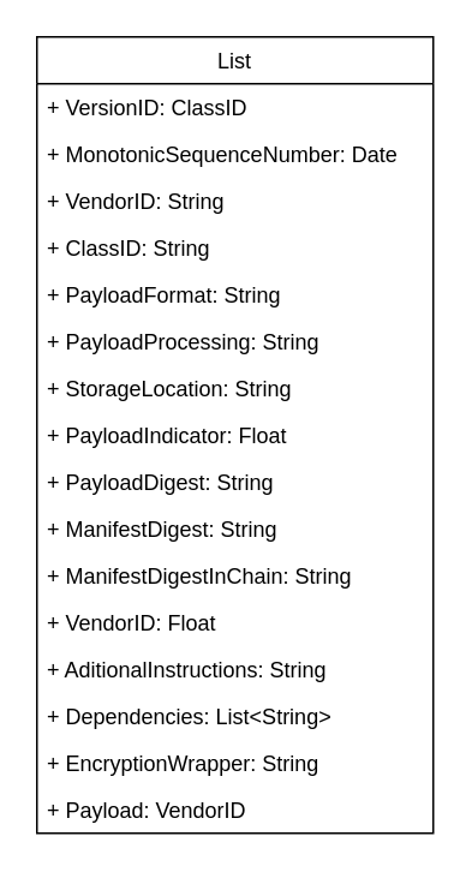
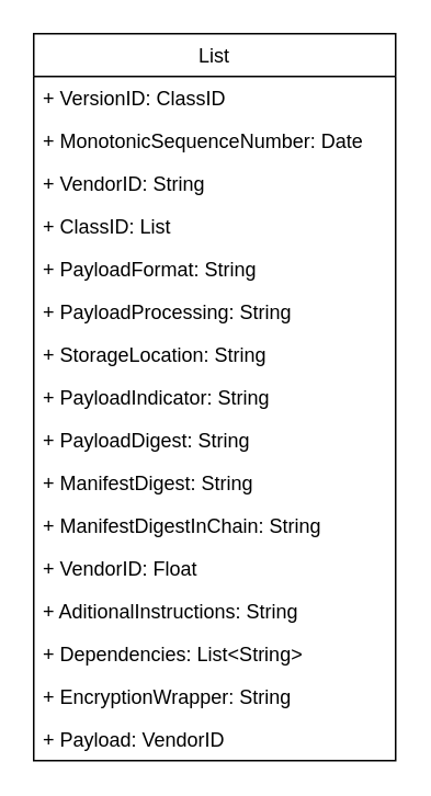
  <mxCell id="0" />
  <mxCell id="1" parent="0" />
  <mxCell id="2" value="List" style="swimlane;fontStyle=0;childLayout=stackLayout;horizontal=1;startSize=26;fillColor=none;horizontalStack=0;resizeParent=1;resizeParentMax=0;resizeLast=0;collapsible=1;marginBottom=0;" vertex="1" parent="1"><mxGeometry x="20" y="20" width="220" height="442" as="geometry" /></mxCell>
  <mxCell id="3" value="+ VersionID: ClassID" style="text;strokeColor=none;fillColor=none;align=left;verticalAlign=top;spacingLeft=4;spacingRight=4;overflow=hidden;rotatable=0;points=[[0,0.5],[1,0.5]];portConstraint=eastwest;" vertex="1" parent="2"><mxGeometry y="26" width="220" height="26" as="geometry" /></mxCell>
  <mxCell id="4" value="+ MonotonicSequenceNumber: Date" style="text;strokeColor=none;fillColor=none;align=left;verticalAlign=top;spacingLeft=4;spacingRight=4;overflow=hidden;rotatable=0;points=[[0,0.5],[1,0.5]];portConstraint=eastwest;" vertex="1" parent="2"><mxGeometry y="52" width="220" height="26" as="geometry" /></mxCell>
  <mxCell id="5" value="+ VendorID: String" style="text;strokeColor=none;fillColor=none;align=left;verticalAlign=top;spacingLeft=4;spacingRight=4;overflow=hidden;rotatable=0;points=[[0,0.5],[1,0.5]];portConstraint=eastwest;" vertex="1" parent="2"><mxGeometry y="78" width="220" height="26" as="geometry" /></mxCell>
- <mxCell id="6" value="+ ClassID: String" style="text;strokeColor=none;fillColor=none;align=left;verticalAlign=top;spacingLeft=4;spacingRight=4;overflow=hidden;rotatable=0;points=[[0,0.5],[1,0.5]];portConstraint=eastwest;" vertex="1" parent="2"><mxGeometry y="104" width="220" height="26" as="geometry" /></mxCell>
+ <mxCell id="6" value="+ ClassID: List" style="text;strokeColor=none;fillColor=none;align=left;verticalAlign=top;spacingLeft=4;spacingRight=4;overflow=hidden;rotatable=0;points=[[0,0.5],[1,0.5]];portConstraint=eastwest;" vertex="1" parent="2"><mxGeometry y="104" width="220" height="26" as="geometry" /></mxCell>
  <mxCell id="7" value="+ PayloadFormat: String" style="text;strokeColor=none;fillColor=none;align=left;verticalAlign=top;spacingLeft=4;spacingRight=4;overflow=hidden;rotatable=0;points=[[0,0.5],[1,0.5]];portConstraint=eastwest;" vertex="1" parent="2"><mxGeometry y="130" width="220" height="26" as="geometry" /></mxCell>
  <mxCell id="8" value="+ PayloadProcessing: String" style="text;strokeColor=none;fillColor=none;align=left;verticalAlign=top;spacingLeft=4;spacingRight=4;overflow=hidden;rotatable=0;points=[[0,0.5],[1,0.5]];portConstraint=eastwest;" vertex="1" parent="2"><mxGeometry y="156" width="220" height="26" as="geometry" /></mxCell>
  <mxCell id="9" value="+ StorageLocation: String" style="text;strokeColor=none;fillColor=none;align=left;verticalAlign=top;spacingLeft=4;spacingRight=4;overflow=hidden;rotatable=0;points=[[0,0.5],[1,0.5]];portConstraint=eastwest;" vertex="1" parent="2"><mxGeometry y="182" width="220" height="26" as="geometry" /></mxCell>
- <mxCell id="10" value="+ PayloadIndicator: Float" style="text;strokeColor=none;fillColor=none;align=left;verticalAlign=top;spacingLeft=4;spacingRight=4;overflow=hidden;rotatable=0;points=[[0,0.5],[1,0.5]];portConstraint=eastwest;" vertex="1" parent="2"><mxGeometry y="208" width="220" height="26" as="geometry" /></mxCell>
+ <mxCell id="10" value="+ PayloadIndicator: String" style="text;strokeColor=none;fillColor=none;align=left;verticalAlign=top;spacingLeft=4;spacingRight=4;overflow=hidden;rotatable=0;points=[[0,0.5],[1,0.5]];portConstraint=eastwest;" vertex="1" parent="2"><mxGeometry y="208" width="220" height="26" as="geometry" /></mxCell>
  <mxCell id="11" value="+ PayloadDigest: String" style="text;strokeColor=none;fillColor=none;align=left;verticalAlign=top;spacingLeft=4;spacingRight=4;overflow=hidden;rotatable=0;points=[[0,0.5],[1,0.5]];portConstraint=eastwest;" vertex="1" parent="2"><mxGeometry y="234" width="220" height="26" as="geometry" /></mxCell>
  <mxCell id="12" value="+ ManifestDigest: String" style="text;strokeColor=none;fillColor=none;align=left;verticalAlign=top;spacingLeft=4;spacingRight=4;overflow=hidden;rotatable=0;points=[[0,0.5],[1,0.5]];portConstraint=eastwest;" vertex="1" parent="2"><mxGeometry y="260" width="220" height="26" as="geometry" /></mxCell>
  <mxCell id="13" value="+ ManifestDigestInChain: String" style="text;strokeColor=none;fillColor=none;align=left;verticalAlign=top;spacingLeft=4;spacingRight=4;overflow=hidden;rotatable=0;points=[[0,0.5],[1,0.5]];portConstraint=eastwest;" vertex="1" parent="2"><mxGeometry y="286" width="220" height="26" as="geometry" /></mxCell>
  <mxCell id="14" value="+ VendorID: Float" style="text;strokeColor=none;fillColor=none;align=left;verticalAlign=top;spacingLeft=4;spacingRight=4;overflow=hidden;rotatable=0;points=[[0,0.5],[1,0.5]];portConstraint=eastwest;" vertex="1" parent="2"><mxGeometry y="312" width="220" height="26" as="geometry" /></mxCell>
  <mxCell id="15" value="+ AditionalInstructions: String" style="text;strokeColor=none;fillColor=none;align=left;verticalAlign=top;spacingLeft=4;spacingRight=4;overflow=hidden;rotatable=0;points=[[0,0.5],[1,0.5]];portConstraint=eastwest;" vertex="1" parent="2"><mxGeometry y="338" width="220" height="26" as="geometry" /></mxCell>
  <mxCell id="16" value="+ Dependencies: List&lt;String&gt;" style="text;strokeColor=none;fillColor=none;align=left;verticalAlign=top;spacingLeft=4;spacingRight=4;overflow=hidden;rotatable=0;points=[[0,0.5],[1,0.5]];portConstraint=eastwest;" vertex="1" parent="2"><mxGeometry y="364" width="220" height="26" as="geometry" /></mxCell>
  <mxCell id="17" value="+ EncryptionWrapper: String" style="text;strokeColor=none;fillColor=none;align=left;verticalAlign=top;spacingLeft=4;spacingRight=4;overflow=hidden;rotatable=0;points=[[0,0.5],[1,0.5]];portConstraint=eastwest;" vertex="1" parent="2"><mxGeometry y="390" width="220" height="26" as="geometry" /></mxCell>
  <mxCell id="18" value="+ Payload: VendorID" style="text;strokeColor=none;fillColor=none;align=left;verticalAlign=top;spacingLeft=4;spacingRight=4;overflow=hidden;rotatable=0;points=[[0,0.5],[1,0.5]];portConstraint=eastwest;" vertex="1" parent="2"><mxGeometry y="416" width="220" height="26" as="geometry" /></mxCell>
